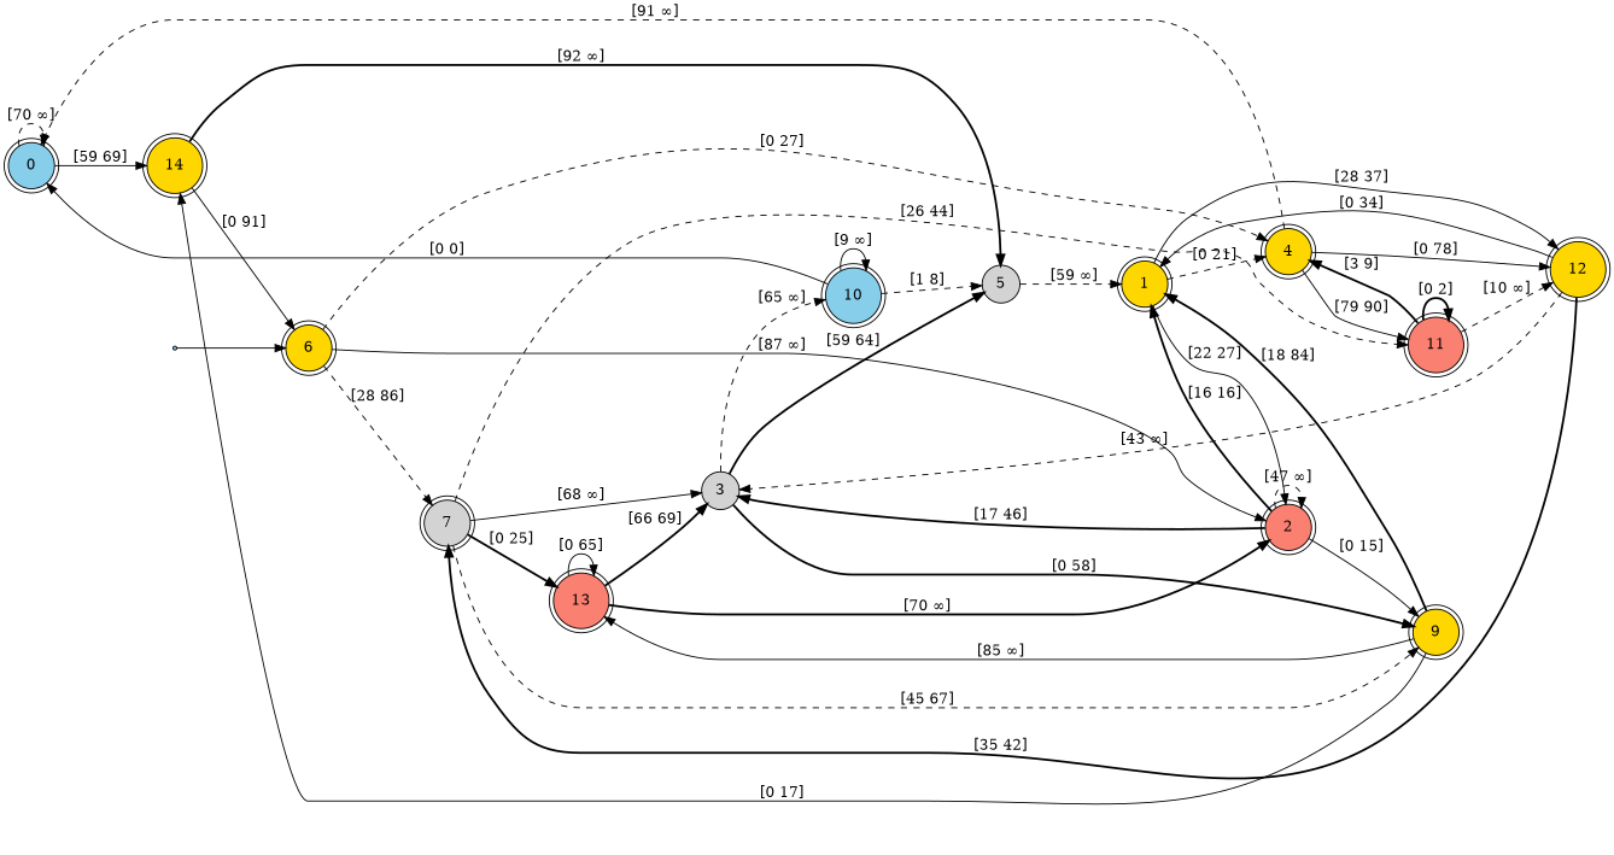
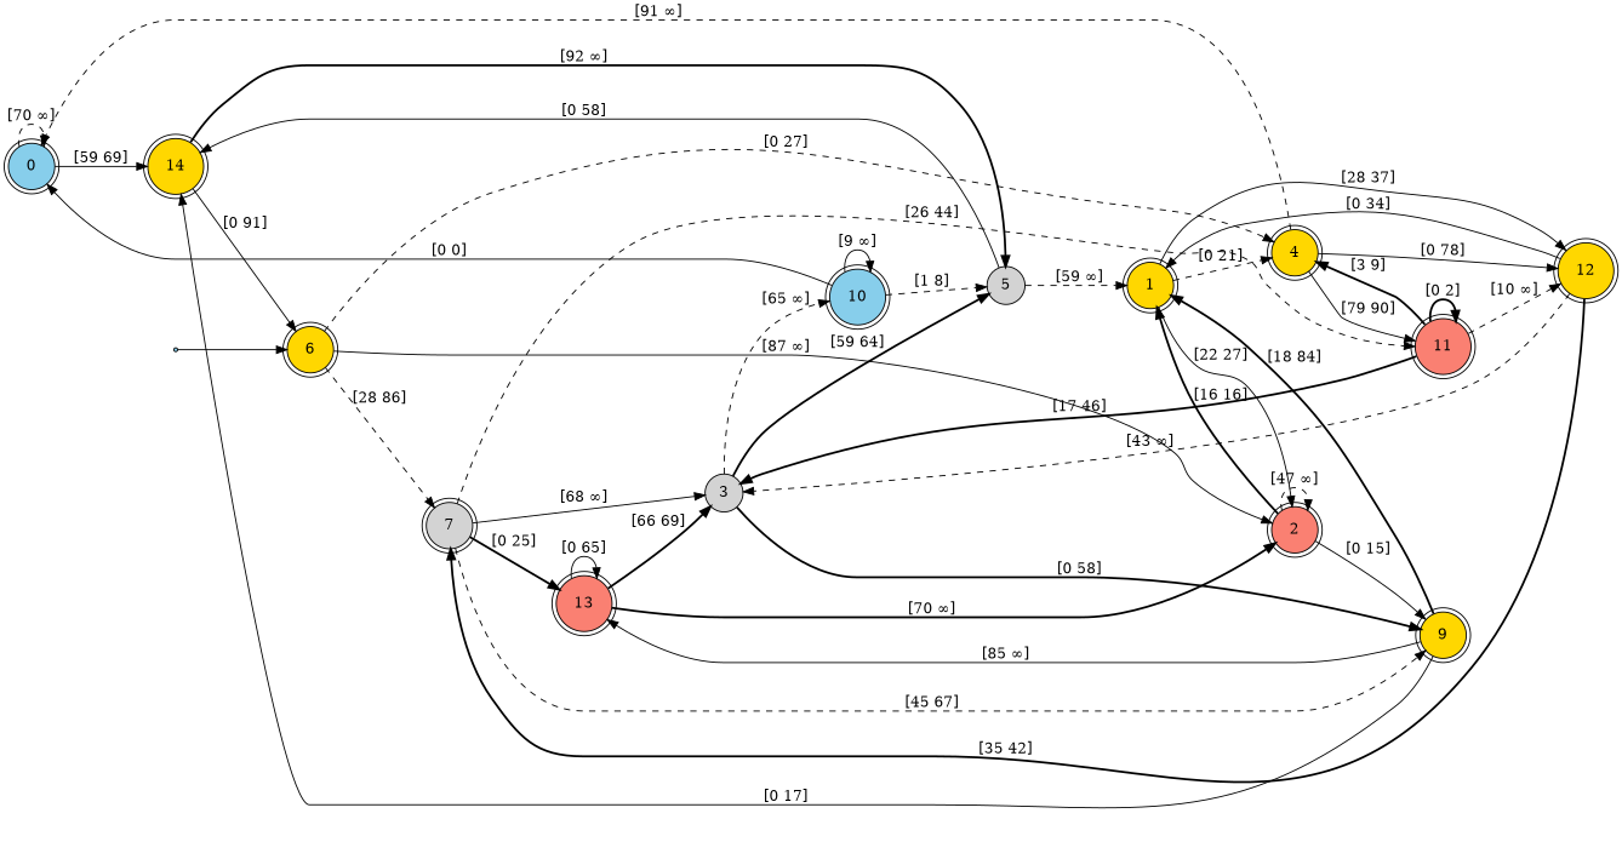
  digraph {
    rankdir=LR
    node [fillcolor=gold shape=doublecircle style=filled]
    edge [style=solid]
    0 [fillcolor=skyblue]
    14
    6
    5 [fillcolor=lightgrey shape=circle]
    7 [fillcolor=lightgrey]
    13 [fillcolor=salmon]
    11 [fillcolor=salmon]
    9
    3 [fillcolor=lightgrey shape=circle]
    2 [fillcolor=salmon]
    4
    12
    1
    10 [fillcolor=skyblue]
    qi [fillcolor=skyblue shape=point]
    0 -> 0 [label="[70 ∞]" style=dashed]
    0 -> 14 [label="[59 69]"]
    14 -> 6 [label="[0 91]"]
    14 -> 5 [label="[92 ∞]" style=bold]
    6 -> 7 [label="[28 86]" style=dashed]
    6 -> 2 [label="[87 ∞]"]
    6 -> 4 [label="[0 27]" style=dashed]
+   5 -> 14 [label="[0 58]"]
    5 -> 1 [label="[59 ∞]" style=dashed]
    7 -> 13 [label="[0 25]" style=bold]
    7 -> 11 [label="[26 44]" style=dashed]
    7 -> 9 [label="[45 67]" style=dashed]
    7 -> 3 [label="[68 ∞]"]
    13 -> 13 [label="[0 65]"]
    13 -> 3 [label="[66 69]" style=bold]
    13 -> 2 [label="[70 ∞]" style=bold]
    11 -> 11 [label="[0 2]" style=bold]
    11 -> 4 [label="[3 9]" style=bold]
    11 -> 12 [label="[10 ∞]" style=dashed]
    9 -> 14 [label="[0 17]"]
    9 -> 13 [label="[85 ∞]"]
    9 -> 1 [label="[18 84]" style=bold]
    3 -> 5 [label="[59 64]" style=bold]
    3 -> 9 [label="[0 58]" style=bold]
    3 -> 10 [label="[65 ∞]" style=dashed]
    2 -> 9 [label="[0 15]"]
-   2 -> 3 [label="[17 46]" style=bold]
+   11 -> 3 [label="[17 46]" style=bold]
    2 -> 2 [label="[47 ∞]" style=dashed]
    2 -> 1 [label="[16 16]" style=bold]
    4 -> 0 [label="[91 ∞]" style=dashed]
    4 -> 11 [label="[79 90]"]
    4 -> 12 [label="[0 78]"]
    12 -> 7 [label="[35 42]" style=bold]
    12 -> 3 [label="[43 ∞]" style=dashed]
    12 -> 1 [label="[0 34]"]
    1 -> 2 [label="[22 27]"]
    1 -> 4 [label="[0 21]" style=dashed]
    1 -> 12 [label="[28 37]"]
    10 -> 0 [label="[0 0]"]
    10 -> 5 [label="[1 8]" style=dashed]
    10 -> 10 [label="[9 ∞]"]
    qi -> 6
  }
